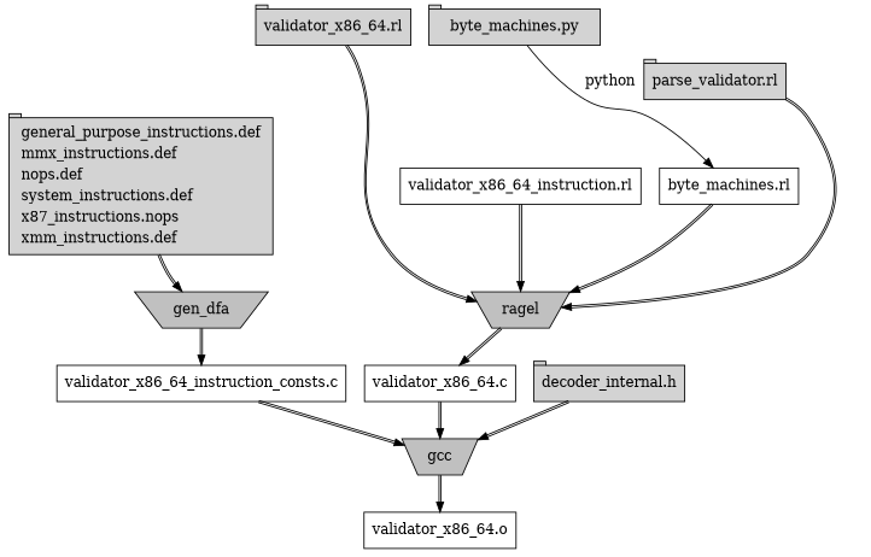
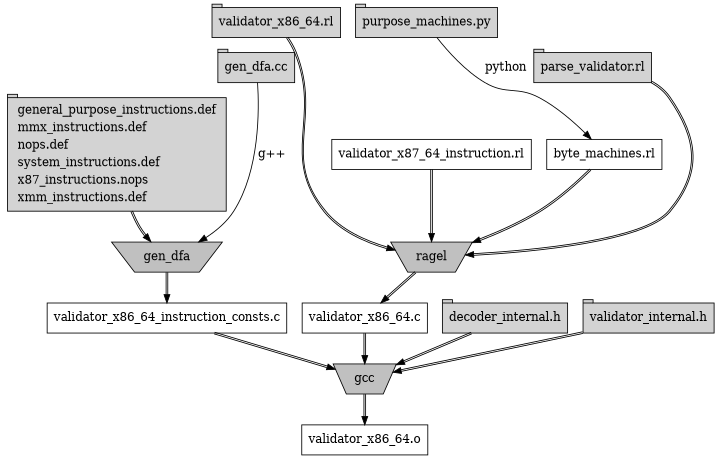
  digraph {
    node [fillcolor=lightgray shape=tab style=filled]
    edge [color="black:black"]
    n1 [label=< 	  <table border="0"> 	    <tr><td align="left">general_purpose_instructions.def</td></tr> 	    <tr><td align="left">mmx_instructions.def</td></tr> 	    <tr><td align="left">nops.def</td></tr> 	    <tr><td align="left">system_instructions.def</td></tr> 	    <tr><td align="left">x87_instructions.nops</td></tr> 	    <tr><td align="left">xmm_instructions.def</td></tr></table> 	>]
    n2 [fillcolor=gray label=gen_dfa shape=invtrapezium]
    n3 [label="validator_x86_64_instruction_consts.c" shape=rect fillcolor="" style=""]
-   n5 [label="byte_machines.py"]
+   n4 [label="gen_dfa.cc"]
+   n5 [label="purpose_machines.py"]
    n6 [label="byte_machines.rl" shape=rect fillcolor="" style=""]
    n7 [fillcolor=gray label=ragel shape=invtrapezium]
    n8 [label="parse_validator.rl"]
    n9 [label="validator_x86_64.c" shape=rect fillcolor="" style=""]
    n10 [label="validator_x86_64.rl"]
    n11 [label="decoder_internal.h"]
    n12 [fillcolor=gray label=gcc shape=invtrapezium]
    n13 [label="validator_x86_64.o" shape=rect fillcolor="" style=""]
-   n15 [label="validator_x86_64_instruction.rl" shape=rect fillcolor="" style=""]
+   n14 [label="validator_internal.h"]
+   n15 [label="validator_x87_64_instruction.rl" shape=rect fillcolor="" style=""]
    n1 -> n2
    n2 -> n3 [weight=2]
    n3 -> n12 [weight=2]
+   n4 -> n2 [label="g++" weight=0 color=""]
    n5 -> n6 [label=python weight=0 color=""]
    n6 -> n7
    n7 -> n9
    n8 -> n7 [weight=0]
    n9 -> n12
    n10 -> n7 [weight=0]
    n11 -> n12
    n12 -> n13
+   n14 -> n12
    n15 -> n7
  }
